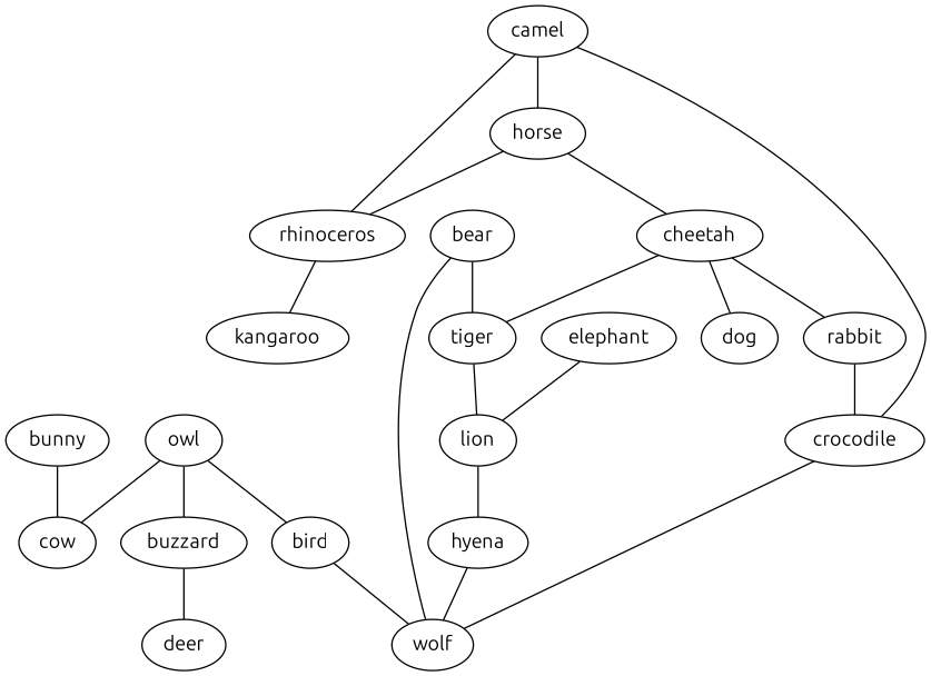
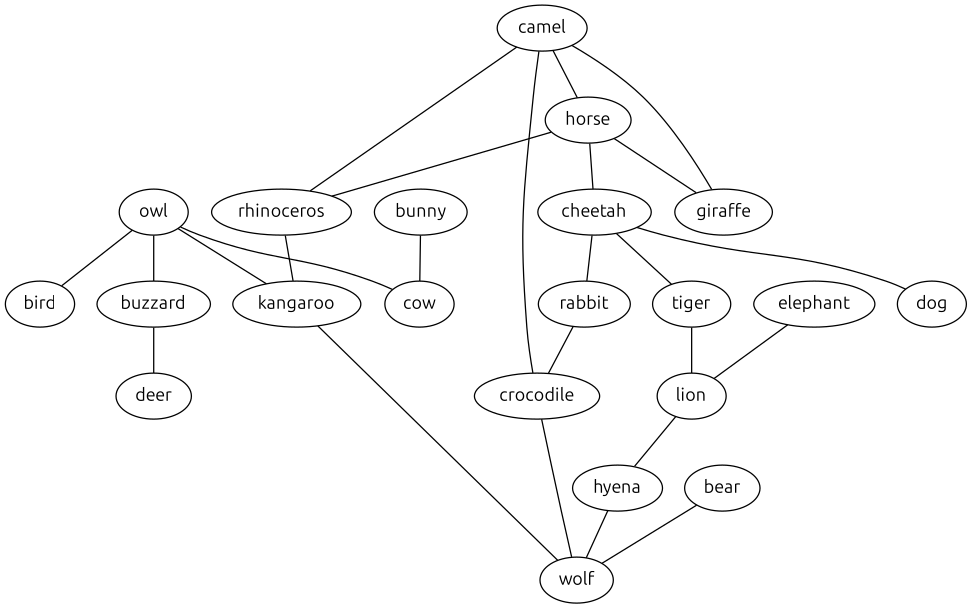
  strict graph {
    fontname=Ubuntu
    node [fontname=Ubuntu]
    edge [fontname=Ubuntu weight=1]
    owl
    buzzard
    bird
    kangaroo
    cow
    deer
    wolf
    camel
    horse
    rhinoceros
+   giraffe
    crocodile
    cheetah
    tiger
    rabbit
    dog
    elephant
    lion
    hyena
    bear
    bunny
    owl -- buzzard
    owl -- bird
+   owl -- kangaroo
    owl -- cow
    buzzard -- deer
-   bird -- wolf
+   kangaroo -- wolf
    camel -- horse
    camel -- rhinoceros
+   camel -- giraffe
    camel -- crocodile
    horse -- rhinoceros
+   horse -- giraffe
    horse -- cheetah
    rhinoceros -- kangaroo
    crocodile -- wolf
    cheetah -- tiger
    cheetah -- rabbit
    cheetah -- dog
    tiger -- lion
    rabbit -- crocodile
    elephant -- lion
    lion -- hyena
    hyena -- wolf
    bear -- wolf
-   bear -- tiger
    bunny -- cow
  }
